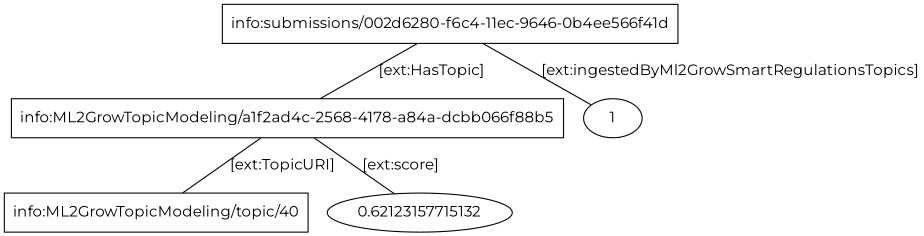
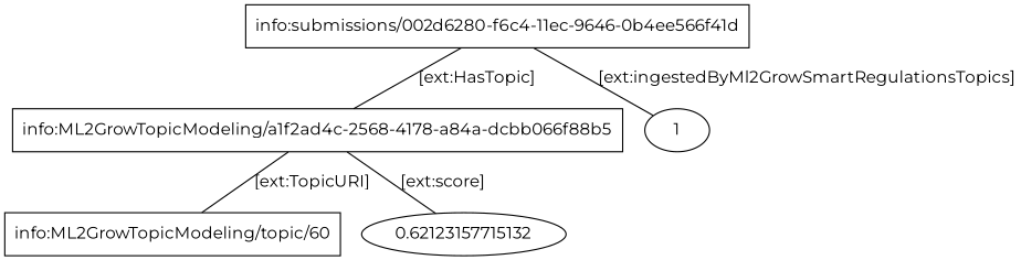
  digraph {
    fontname=Montserrat
    node [fontname=Montserrat shape=box]
    edge [dir=none fontname=Montserrat]
    n1 [label="info:submissions/002d6280-f6c4-11ec-9646-0b4ee566f41d"]
    n2 [label="info:ML2GrowTopicModeling/a1f2ad4c-2568-4178-a84a-dcbb066f88b5"]
    1 [shape=""]
-   n4 [label="info:ML2GrowTopicModeling/topic/40"]
+   n4 [label="info:ML2GrowTopicModeling/topic/60"]
    0.62123157715132 [shape=""]
    n1 -> n2 [label="[ext:HasTopic]"]
    n1 -> 1 [label="[ext:ingestedByMl2GrowSmartRegulationsTopics]"]
    n2 -> n4 [label="[ext:TopicURI]"]
    n2 -> 0.62123157715132 [label="[ext:score]"]
  }
